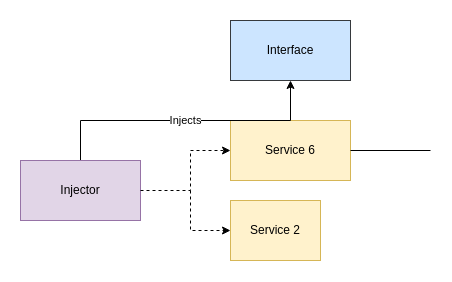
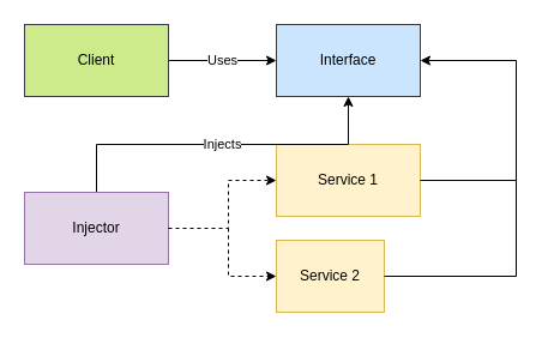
  <mxCell id="0" />
  <mxCell id="1" parent="0" />
+ <mxCell id="2" value="Uses" style="edgeStyle=orthogonalEdgeStyle;rounded=0;orthogonalLoop=1;jettySize=auto;html=1;exitX=1;exitY=0.5;exitDx=0;exitDy=0;entryX=0;entryY=0.5;entryDx=0;entryDy=0;" edge="1" parent="1" source="3" target="4"><mxGeometry relative="1" as="geometry" /></mxCell>
+ <mxCell id="3" value="Client" style="rounded=0;whiteSpace=wrap;html=1;fillColor=#cdeb8b;strokeColor=#36393d;" vertex="1" parent="1"><mxGeometry x="20" y="20" width="120" height="60" as="geometry" /></mxCell>
  <mxCell id="4" value="Interface" style="rounded=0;whiteSpace=wrap;html=1;fillColor=#cce5ff;strokeColor=#36393d;" vertex="1" parent="1"><mxGeometry x="230" y="20" width="120" height="60" as="geometry" /></mxCell>
- <mxCell id="5" value="Service 6" style="rounded=0;whiteSpace=wrap;html=1;fillColor=#fff2cc;strokeColor=#d6b656;" vertex="1" parent="1"><mxGeometry x="230" y="120" width="120" height="60" as="geometry" /></mxCell>
+ <mxCell id="5" value="Service 1" style="rounded=0;whiteSpace=wrap;html=1;fillColor=#fff2cc;strokeColor=#d6b656;" vertex="1" parent="1"><mxGeometry x="230" y="120" width="120" height="60" as="geometry" /></mxCell>
  <mxCell id="6" value="Service 2" style="rounded=0;whiteSpace=wrap;html=1;fillColor=#fff2cc;strokeColor=#d6b656;" vertex="1" parent="1"><mxGeometry x="230" y="200" width="90" height="60" as="geometry" /></mxCell>
  <mxCell id="7" value="Injects" style="edgeStyle=orthogonalEdgeStyle;rounded=0;orthogonalLoop=1;jettySize=auto;html=1;exitX=0.5;exitY=0;exitDx=0;exitDy=0;" edge="1" parent="1" source="8" target="4"><mxGeometry relative="1" as="geometry" /></mxCell>
  <mxCell id="8" value="Injector" style="rounded=0;whiteSpace=wrap;html=1;fillColor=#e1d5e7;strokeColor=#9673a6;" vertex="1" parent="1"><mxGeometry x="20" y="160" width="120" height="60" as="geometry" /></mxCell>
+ <mxCell id="9" value="" style="endArrow=classic;html=1;rounded=0;exitX=1;exitY=0.5;exitDx=0;exitDy=0;entryX=1;entryY=0.5;entryDx=0;entryDy=0;" edge="1" parent="1" source="6" target="4"><mxGeometry width="50" height="50" relative="1" as="geometry"><mxPoint x="260" y="260" as="sourcePoint" /><mxPoint x="410" y="230" as="targetPoint" /><Array as="points"><mxPoint x="430" y="230" /><mxPoint x="430" y="50" /></Array></mxGeometry></mxCell>
  <mxCell id="10" value="" style="endArrow=none;html=1;rounded=0;exitX=1;exitY=0.5;exitDx=0;exitDy=0;" edge="1" parent="1" source="5"><mxGeometry width="50" height="50" relative="1" as="geometry"><mxPoint x="260" y="260" as="sourcePoint" /><mxPoint x="430" y="150" as="targetPoint" /></mxGeometry></mxCell>
  <mxCell id="11" value="" style="endArrow=classic;html=1;rounded=0;dashed=1;exitX=1;exitY=0.5;exitDx=0;exitDy=0;entryX=0;entryY=0.5;entryDx=0;entryDy=0;" edge="1" parent="1" source="8" target="5"><mxGeometry width="50" height="50" relative="1" as="geometry"><mxPoint x="260" y="260" as="sourcePoint" /><mxPoint x="190" y="190" as="targetPoint" /><Array as="points"><mxPoint x="190" y="190" /><mxPoint x="190" y="150" /></Array></mxGeometry></mxCell>
  <mxCell id="12" value="" style="endArrow=classic;html=1;rounded=0;dashed=1;entryX=0;entryY=0.5;entryDx=0;entryDy=0;" edge="1" parent="1" target="6"><mxGeometry width="50" height="50" relative="1" as="geometry"><mxPoint x="190" y="190" as="sourcePoint" /><mxPoint x="310" y="210" as="targetPoint" /><Array as="points"><mxPoint x="190" y="230" /></Array></mxGeometry></mxCell>
